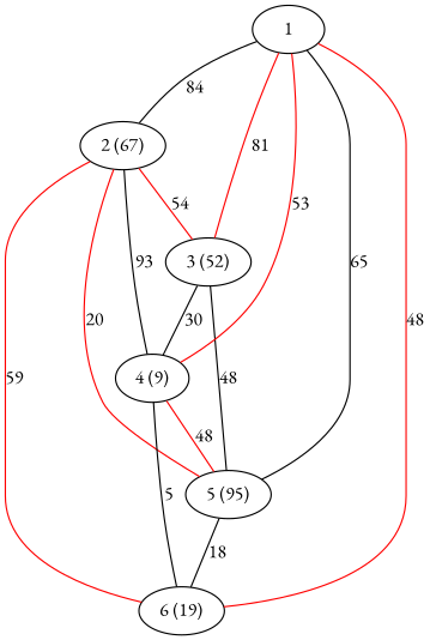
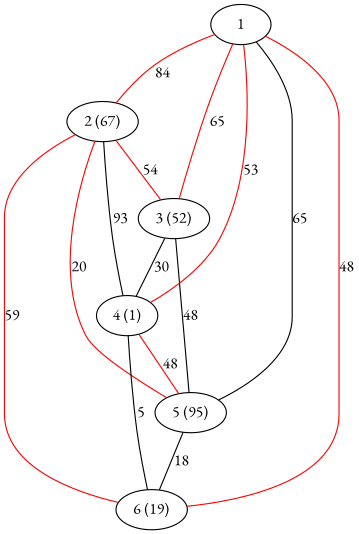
  graph {
    fontname="EB Garamond"
    node [fontname="EB Garamond"]
    edge [color=red fontname="EB Garamond"]
    n1 [label="2 (67)"]
    n2 [label="5 (95)"]
    n3 [label="6 (19)"]
    n4 [label="3 (52)"]
-   n5 [label="4 (9)"]
+   n5 [label="4 (1)"]
    1
    n1 -- n2 [label=20]
    n1 -- n3 [label=59]
    n1 -- n4 [label=54]
    n1 -- n5 [color=black label=93]
    n2 -- n3 [color=black label=18]
    n4 -- n2 [color=black label=48]
    n4 -- n5 [color=black label=30]
    n5 -- n2 [label=48]
    n5 -- n3 [color=black label=5]
-   1 -- n1 [color=black label=84]
+   1 -- n1 [label=84]
    1 -- n2 [color=black label=65]
    1 -- n3 [label=48]
-   1 -- n4 [label=81]
+   1 -- n4 [label=65]
    1 -- n5 [label=53]
  }
